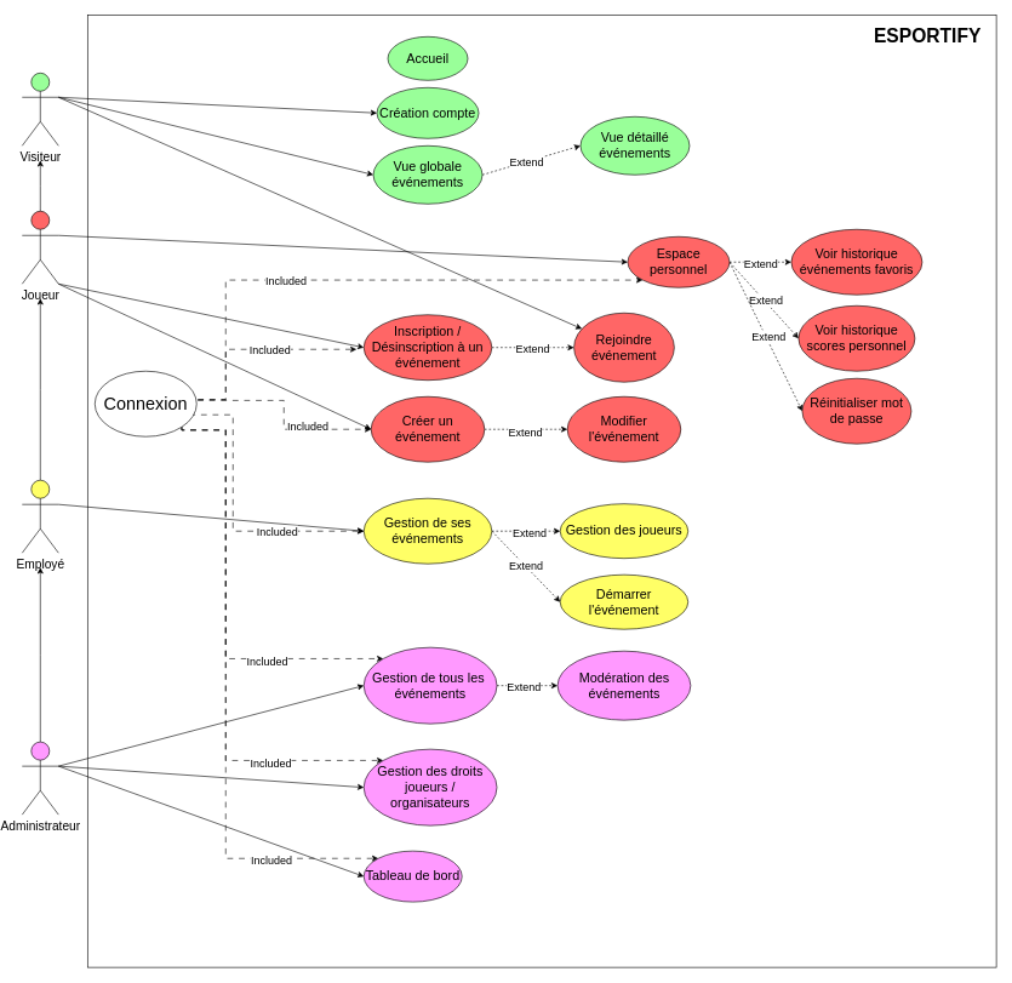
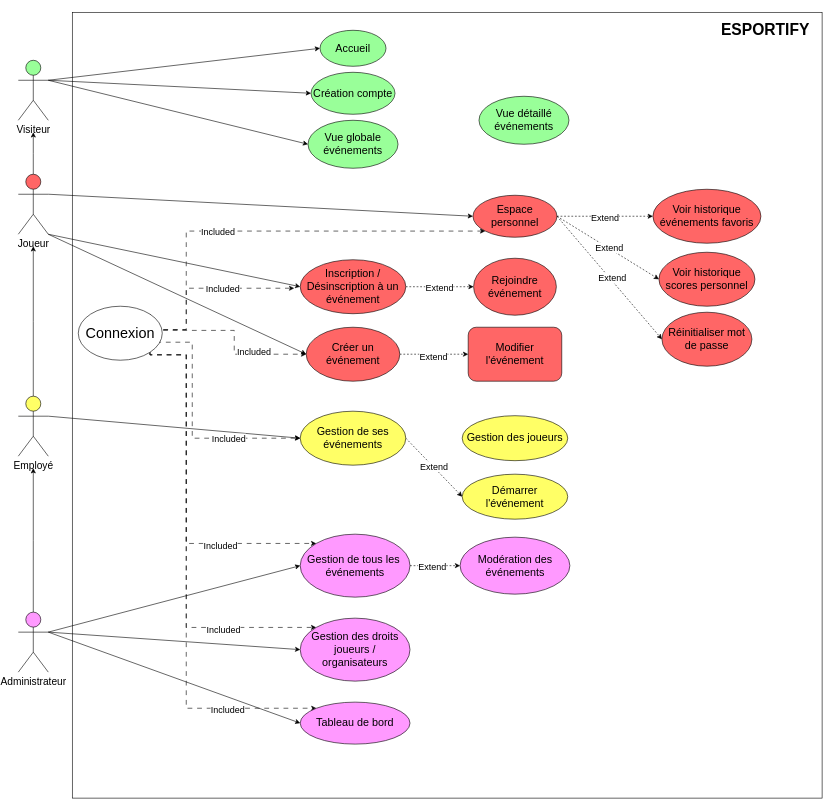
  <mxCell id="0" />
  <mxCell id="1" parent="0" />
  <mxCell id="2" value="&amp;nbsp; &amp;nbsp; &amp;nbsp; &amp;nbsp;&amp;nbsp; " style="rounded=0;whiteSpace=wrap;html=1;" parent="1" vertex="1"><mxGeometry x="110" y="20" width="1250" height="1310" as="geometry" /></mxCell>
  <mxCell id="3" value="&lt;font style=&quot;font-size: 26px;&quot;&gt;&lt;b style=&quot;&quot;&gt;ESPORTIFY&lt;/b&gt;&lt;/font&gt;" style="text;html=1;align=center;verticalAlign=middle;resizable=0;points=[];autosize=1;strokeColor=none;fillColor=none;" parent="1" vertex="1"><mxGeometry x="1180" y="30" width="170" height="40" as="geometry" /></mxCell>
  <mxCell id="4" value="" style="edgeStyle=orthogonalEdgeStyle;rounded=0;orthogonalLoop=1;jettySize=auto;html=1;" parent="1" source="8" edge="1"><mxGeometry relative="1" as="geometry"><mxPoint x="45" y="780" as="targetPoint" /></mxGeometry></mxCell>
  <mxCell id="5" style="rounded=0;orthogonalLoop=1;jettySize=auto;html=1;exitX=1;exitY=0.333;exitDx=0;exitDy=0;exitPerimeter=0;entryX=0;entryY=0.5;entryDx=0;entryDy=0;" parent="1" source="8" target="69" edge="1"><mxGeometry relative="1" as="geometry" /></mxCell>
  <mxCell id="6" style="rounded=0;orthogonalLoop=1;jettySize=auto;html=1;exitX=1;exitY=0.333;exitDx=0;exitDy=0;exitPerimeter=0;entryX=0;entryY=0.5;entryDx=0;entryDy=0;" parent="1" source="8" target="70" edge="1"><mxGeometry relative="1" as="geometry" /></mxCell>
  <mxCell id="7" style="rounded=0;orthogonalLoop=1;jettySize=auto;html=1;exitX=1;exitY=0.333;exitDx=0;exitDy=0;exitPerimeter=0;entryX=0;entryY=0.5;entryDx=0;entryDy=0;" parent="1" source="8" target="71" edge="1"><mxGeometry relative="1" as="geometry" /></mxCell>
  <mxCell id="8" value="&lt;font style=&quot;font-size: 17px;&quot;&gt;Administrateur&lt;/font&gt;" style="shape=umlActor;verticalLabelPosition=bottom;verticalAlign=top;html=1;outlineConnect=0;fillColor=#FF99FF;" parent="1" vertex="1"><mxGeometry x="20" y="1020" width="50" height="100" as="geometry" /></mxCell>
  <mxCell id="9" value="" style="edgeStyle=orthogonalEdgeStyle;rounded=0;orthogonalLoop=1;jettySize=auto;html=1;" parent="1" source="11" edge="1"><mxGeometry relative="1" as="geometry"><mxPoint x="45" y="410" as="targetPoint" /></mxGeometry></mxCell>
  <mxCell id="10" style="rounded=0;orthogonalLoop=1;jettySize=auto;html=1;exitX=1;exitY=0.333;exitDx=0;exitDy=0;exitPerimeter=0;entryX=0;entryY=0.5;entryDx=0;entryDy=0;" parent="1" source="11" target="64" edge="1"><mxGeometry relative="1" as="geometry" /></mxCell>
  <mxCell id="11" value="&lt;font style=&quot;font-size: 17px;&quot;&gt;Employé&lt;/font&gt;" style="shape=umlActor;verticalLabelPosition=bottom;verticalAlign=top;html=1;outlineConnect=0;fillColor=#FFFF66;" parent="1" vertex="1"><mxGeometry x="20" y="660" width="50" height="100" as="geometry" /></mxCell>
  <mxCell id="12" value="" style="edgeStyle=orthogonalEdgeStyle;rounded=0;orthogonalLoop=1;jettySize=auto;html=1;" parent="1" source="16" edge="1"><mxGeometry relative="1" as="geometry"><mxPoint x="45" y="220" as="targetPoint" /></mxGeometry></mxCell>
  <mxCell id="13" style="rounded=0;orthogonalLoop=1;jettySize=auto;html=1;exitX=1;exitY=0.333;exitDx=0;exitDy=0;exitPerimeter=0;entryX=0;entryY=0.5;entryDx=0;entryDy=0;" parent="1" source="16" target="50" edge="1"><mxGeometry relative="1" as="geometry" /></mxCell>
  <mxCell id="14" style="rounded=0;orthogonalLoop=1;jettySize=auto;html=1;exitX=1;exitY=1;exitDx=0;exitDy=0;exitPerimeter=0;entryX=0;entryY=0.5;entryDx=0;entryDy=0;" parent="1" source="16" target="54" edge="1"><mxGeometry relative="1" as="geometry" /></mxCell>
  <mxCell id="15" style="rounded=0;orthogonalLoop=1;jettySize=auto;html=1;exitX=1;exitY=1;exitDx=0;exitDy=0;exitPerimeter=0;entryX=0;entryY=0.5;entryDx=0;entryDy=0;" parent="1" source="16" target="58" edge="1"><mxGeometry relative="1" as="geometry" /></mxCell>
  <mxCell id="16" value="&lt;font style=&quot;font-size: 17px;&quot;&gt;Joueur&lt;/font&gt;" style="shape=umlActor;verticalLabelPosition=bottom;verticalAlign=top;html=1;outlineConnect=0;strokeColor=#000000;fillColor=#FF6666;" parent="1" vertex="1"><mxGeometry x="20" y="290" width="50" height="100" as="geometry" /></mxCell>
- <mxCell id="17" style="rounded=0;orthogonalLoop=1;jettySize=auto;html=1;exitX=1;exitY=0.333;exitDx=0;exitDy=0;exitPerimeter=0;" parent="1" source="20" target="55" edge="1"><mxGeometry relative="1" as="geometry" /></mxCell>
+ <mxCell id="17" style="rounded=0;orthogonalLoop=1;jettySize=auto;html=1;exitX=1;exitY=0.333;exitDx=0;exitDy=0;exitPerimeter=0;entryX=0;entryY=0.5;entryDx=0;entryDy=0;" parent="1" source="20" target="21" edge="1"><mxGeometry relative="1" as="geometry" /></mxCell>
  <mxCell id="18" style="rounded=0;orthogonalLoop=1;jettySize=auto;html=1;exitX=1;exitY=0.333;exitDx=0;exitDy=0;exitPerimeter=0;entryX=0;entryY=0.5;entryDx=0;entryDy=0;" parent="1" source="20" target="22" edge="1"><mxGeometry relative="1" as="geometry" /></mxCell>
  <mxCell id="19" style="rounded=0;orthogonalLoop=1;jettySize=auto;html=1;exitX=1;exitY=0.333;exitDx=0;exitDy=0;exitPerimeter=0;entryX=0;entryY=0.5;entryDx=0;entryDy=0;" parent="1" source="20" target="25" edge="1"><mxGeometry relative="1" as="geometry" /></mxCell>
  <mxCell id="20" value="&lt;font style=&quot;font-size: 17px;&quot;&gt;Visiteur&lt;/font&gt;" style="shape=umlActor;verticalLabelPosition=bottom;verticalAlign=top;html=1;outlineConnect=0;fillColor=#99FF99;" parent="1" vertex="1"><mxGeometry x="20" y="100" width="50" height="100" as="geometry" /></mxCell>
  <mxCell id="21" value="&lt;font style=&quot;font-size: 18px;&quot;&gt;Accueil&lt;/font&gt;" style="ellipse;whiteSpace=wrap;html=1;fillColor=#99FF99;" parent="1" vertex="1"><mxGeometry x="523" y="50" width="110" height="60" as="geometry" /></mxCell>
  <mxCell id="22" value="&lt;font style=&quot;font-size: 18px;&quot;&gt;Création compte&lt;/font&gt;" style="ellipse;whiteSpace=wrap;html=1;fillColor=#99FF99;" parent="1" vertex="1"><mxGeometry x="508" y="120" width="140" height="70" as="geometry" /></mxCell>
- <mxCell id="23" style="rounded=0;orthogonalLoop=1;jettySize=auto;html=1;exitX=1;exitY=0.5;exitDx=0;exitDy=0;entryX=0;entryY=0.5;entryDx=0;entryDy=0;dashed=1;" parent="1" source="25" target="26" edge="1"><mxGeometry relative="1" as="geometry" /></mxCell>
- <mxCell id="24" value="&lt;font style=&quot;font-size: 15px;&quot;&gt;Extend&lt;/font&gt;" style="edgeLabel;html=1;align=center;verticalAlign=middle;resizable=0;points=[];" parent="23" vertex="1" connectable="0"><mxGeometry x="-0.117" relative="1" as="geometry"><mxPoint x="1" as="offset" /></mxGeometry></mxCell>
  <mxCell id="25" value="&lt;font style=&quot;font-size: 18px;&quot;&gt;Vue globale événements&lt;/font&gt;" style="ellipse;whiteSpace=wrap;html=1;fillColor=#99FF99;" parent="1" vertex="1"><mxGeometry x="503" y="200" width="150" height="80" as="geometry" /></mxCell>
  <mxCell id="26" value="&lt;font style=&quot;font-size: 18px;&quot;&gt;Vue détaillé événements&lt;/font&gt;" style="ellipse;whiteSpace=wrap;html=1;fillColor=#99FF99;" parent="1" vertex="1"><mxGeometry x="788" y="160" width="150" height="80" as="geometry" /></mxCell>
  <mxCell id="27" style="rounded=0;orthogonalLoop=1;jettySize=auto;html=1;exitX=1;exitY=0;exitDx=0;exitDy=0;entryX=0;entryY=1;entryDx=0;entryDy=0;edgeStyle=orthogonalEdgeStyle;dashed=1;dashPattern=8 8;" parent="1" source="41" target="50" edge="1"><mxGeometry relative="1" as="geometry"><Array as="points"><mxPoint x="300" y="549" /><mxPoint x="300" y="384" /></Array></mxGeometry></mxCell>
  <mxCell id="28" value="&lt;font style=&quot;font-size: 15px;&quot;&gt;Included&lt;/font&gt;" style="edgeLabel;html=1;align=center;verticalAlign=middle;resizable=0;points=[];" parent="27" vertex="1" connectable="0"><mxGeometry x="-0.191" y="-1" relative="1" as="geometry"><mxPoint as="offset" /></mxGeometry></mxCell>
  <mxCell id="29" style="edgeStyle=orthogonalEdgeStyle;rounded=0;orthogonalLoop=1;jettySize=auto;html=1;exitX=1;exitY=0;exitDx=0;exitDy=0;dashed=1;dashPattern=8 8;" parent="1" source="41" edge="1"><mxGeometry relative="1" as="geometry"><mxPoint x="480" y="480" as="targetPoint" /><Array as="points"><mxPoint x="300" y="549" /><mxPoint x="300" y="480" /></Array></mxGeometry></mxCell>
  <mxCell id="30" value="&lt;font style=&quot;font-size: 15px;&quot;&gt;Included&lt;/font&gt;" style="edgeLabel;html=1;align=center;verticalAlign=middle;resizable=0;points=[];" parent="29" vertex="1" connectable="0"><mxGeometry x="0.287" relative="1" as="geometry"><mxPoint as="offset" /></mxGeometry></mxCell>
  <mxCell id="31" style="edgeStyle=orthogonalEdgeStyle;rounded=0;orthogonalLoop=1;jettySize=auto;html=1;exitX=1.01;exitY=0.448;exitDx=0;exitDy=0;entryX=0;entryY=0.5;entryDx=0;entryDy=0;dashed=1;dashPattern=8 8;exitPerimeter=0;" parent="1" source="41" target="58" edge="1"><mxGeometry relative="1" as="geometry" /></mxCell>
  <mxCell id="32" value="&lt;font style=&quot;font-size: 15px;&quot;&gt;Included&lt;/font&gt;" style="edgeLabel;html=1;align=center;verticalAlign=middle;resizable=0;points=[];" parent="31" vertex="1" connectable="0"><mxGeometry x="0.376" y="6" relative="1" as="geometry"><mxPoint as="offset" /></mxGeometry></mxCell>
  <mxCell id="33" style="edgeStyle=orthogonalEdgeStyle;rounded=0;orthogonalLoop=1;jettySize=auto;html=1;entryX=0;entryY=0.5;entryDx=0;entryDy=0;dashed=1;dashPattern=8 8;" parent="1" target="64" edge="1"><mxGeometry relative="1" as="geometry"><mxPoint x="250" y="570" as="sourcePoint" /><Array as="points"><mxPoint x="310" y="570" /><mxPoint x="310" y="730" /></Array></mxGeometry></mxCell>
  <mxCell id="34" value="&lt;font style=&quot;font-size: 15px;&quot;&gt;Included&lt;/font&gt;" style="edgeLabel;html=1;align=center;verticalAlign=middle;resizable=0;points=[];" parent="33" vertex="1" connectable="0"><mxGeometry x="-0.327" y="-3" relative="1" as="geometry"><mxPoint x="63" y="85" as="offset" /></mxGeometry></mxCell>
  <mxCell id="35" style="edgeStyle=orthogonalEdgeStyle;rounded=0;orthogonalLoop=1;jettySize=auto;html=1;exitX=1;exitY=1;exitDx=0;exitDy=0;entryX=0;entryY=0;entryDx=0;entryDy=0;dashed=1;dashPattern=8 8;" parent="1" source="41" target="69" edge="1"><mxGeometry relative="1" as="geometry"><Array as="points"><mxPoint x="300" y="591" /><mxPoint x="300" y="905" /></Array></mxGeometry></mxCell>
  <mxCell id="36" value="&lt;font style=&quot;font-size: 15px;&quot;&gt;Included&lt;/font&gt;" style="edgeLabel;html=1;align=center;verticalAlign=middle;resizable=0;points=[];" parent="35" vertex="1" connectable="0"><mxGeometry x="0.464" y="-3" relative="1" as="geometry"><mxPoint as="offset" /></mxGeometry></mxCell>
  <mxCell id="37" style="edgeStyle=orthogonalEdgeStyle;rounded=0;orthogonalLoop=1;jettySize=auto;html=1;exitX=1;exitY=1;exitDx=0;exitDy=0;entryX=0;entryY=0;entryDx=0;entryDy=0;dashed=1;dashPattern=8 8;" parent="1" source="41" target="70" edge="1"><mxGeometry relative="1" as="geometry"><Array as="points"><mxPoint x="300" y="591" /><mxPoint x="300" y="1045" /></Array></mxGeometry></mxCell>
  <mxCell id="38" value="&lt;font style=&quot;font-size: 15px;&quot;&gt;Included&lt;/font&gt;" style="edgeLabel;html=1;align=center;verticalAlign=middle;resizable=0;points=[];" parent="37" vertex="1" connectable="0"><mxGeometry x="0.579" y="-3" relative="1" as="geometry"><mxPoint as="offset" /></mxGeometry></mxCell>
  <mxCell id="39" style="edgeStyle=orthogonalEdgeStyle;rounded=0;orthogonalLoop=1;jettySize=auto;html=1;exitX=1;exitY=1;exitDx=0;exitDy=0;entryX=0;entryY=0;entryDx=0;entryDy=0;dashed=1;dashPattern=8 8;" parent="1" source="41" target="71" edge="1"><mxGeometry relative="1" as="geometry"><Array as="points"><mxPoint x="300" y="591" /><mxPoint x="300" y="1180" /></Array></mxGeometry></mxCell>
  <mxCell id="40" value="&lt;font style=&quot;font-size: 15px;&quot;&gt;Included&lt;/font&gt;" style="edgeLabel;html=1;align=center;verticalAlign=middle;resizable=0;points=[];" parent="39" vertex="1" connectable="0"><mxGeometry x="0.658" y="-1" relative="1" as="geometry"><mxPoint as="offset" /></mxGeometry></mxCell>
  <mxCell id="41" value="&lt;font style=&quot;font-size: 24px;&quot;&gt;Connexion&lt;/font&gt;" style="ellipse;whiteSpace=wrap;html=1;" parent="1" vertex="1"><mxGeometry x="120" y="510" width="140" height="90" as="geometry" /></mxCell>
  <mxCell id="42" value="&lt;font style=&quot;font-size: 18px;&quot;&gt;Voir historique événements favoris&lt;/font&gt;" style="ellipse;whiteSpace=wrap;html=1;fillColor=#FF6666;" parent="1" vertex="1"><mxGeometry x="1078" y="315" width="180" height="90" as="geometry" /></mxCell>
  <mxCell id="43" value="&lt;font style=&quot;font-size: 18px;&quot;&gt;Voir historique scores personnel&lt;/font&gt;" style="ellipse;whiteSpace=wrap;html=1;fillColor=#FF6666;" parent="1" vertex="1"><mxGeometry x="1088" y="420" width="160" height="90" as="geometry" /></mxCell>
  <mxCell id="44" style="rounded=0;orthogonalLoop=1;jettySize=auto;html=1;exitX=1;exitY=0.5;exitDx=0;exitDy=0;entryX=0;entryY=0.5;entryDx=0;entryDy=0;dashed=1;" parent="1" source="50" target="42" edge="1"><mxGeometry relative="1" as="geometry" /></mxCell>
  <mxCell id="45" value="&lt;font style=&quot;font-size: 15px;&quot;&gt;Extend&lt;/font&gt;" style="edgeLabel;html=1;align=center;verticalAlign=middle;resizable=0;points=[];" parent="44" vertex="1" connectable="0"><mxGeometry x="-0.015" y="-1" relative="1" as="geometry"><mxPoint as="offset" /></mxGeometry></mxCell>
  <mxCell id="46" style="rounded=0;orthogonalLoop=1;jettySize=auto;html=1;exitX=1;exitY=0.5;exitDx=0;exitDy=0;entryX=0;entryY=0.5;entryDx=0;entryDy=0;dashed=1;" parent="1" source="50" target="43" edge="1"><mxGeometry relative="1" as="geometry" /></mxCell>
  <mxCell id="47" value="&lt;font style=&quot;font-size: 15px;&quot;&gt;Extend&lt;/font&gt;" style="edgeLabel;html=1;align=center;verticalAlign=middle;resizable=0;points=[];" parent="46" vertex="1" connectable="0"><mxGeometry x="0.015" y="2" relative="1" as="geometry"><mxPoint as="offset" /></mxGeometry></mxCell>
  <mxCell id="48" style="rounded=0;orthogonalLoop=1;jettySize=auto;html=1;exitX=1;exitY=0.5;exitDx=0;exitDy=0;entryX=0;entryY=0.5;entryDx=0;entryDy=0;dashed=1;" parent="1" source="50" target="51" edge="1"><mxGeometry relative="1" as="geometry" /></mxCell>
  <mxCell id="49" value="&lt;font style=&quot;font-size: 15px;&quot;&gt;Extend&lt;/font&gt;" style="edgeLabel;html=1;align=center;verticalAlign=middle;resizable=0;points=[];" parent="48" vertex="1" connectable="0"><mxGeometry x="0.019" y="3" relative="1" as="geometry"><mxPoint y="-1" as="offset" /></mxGeometry></mxCell>
- <mxCell id="50" value="&lt;font style=&quot;font-size: 18px;&quot;&gt;Espace personnel&lt;/font&gt;" style="ellipse;whiteSpace=wrap;html=1;fillColor=#FF6666;" parent="1" vertex="1"><mxGeometry x="853" y="325" width="140" height="70" as="geometry" /></mxCell>
+ <mxCell id="50" value="&lt;font style=&quot;font-size: 18px;&quot;&gt;Espace personnel&lt;/font&gt;" style="ellipse;whiteSpace=wrap;html=1;fillColor=#FF6666;" parent="1" vertex="1"><mxGeometry x="778" y="325" width="140" height="70" as="geometry" /></mxCell>
  <mxCell id="51" value="&lt;font style=&quot;font-size: 18px;&quot;&gt;Réinitialiser mot de passe&lt;/font&gt;" style="ellipse;whiteSpace=wrap;html=1;fillColor=#FF6666;" parent="1" vertex="1"><mxGeometry x="1093" y="520" width="150" height="90" as="geometry" /></mxCell>
  <mxCell id="52" style="rounded=0;orthogonalLoop=1;jettySize=auto;html=1;exitX=1;exitY=0.5;exitDx=0;exitDy=0;entryX=0;entryY=0.5;entryDx=0;entryDy=0;dashed=1;" parent="1" source="54" target="55" edge="1"><mxGeometry relative="1" as="geometry" /></mxCell>
  <mxCell id="53" value="&lt;font style=&quot;font-size: 15px;&quot;&gt;Extend&lt;/font&gt;" style="edgeLabel;html=1;align=center;verticalAlign=middle;resizable=0;points=[];" parent="52" vertex="1" connectable="0"><mxGeometry x="-0.008" relative="1" as="geometry"><mxPoint x="-1" y="1" as="offset" /></mxGeometry></mxCell>
  <mxCell id="54" value="&lt;font style=&quot;font-size: 18px;&quot;&gt;Inscription / Désinscription à un événement&lt;/font&gt;" style="ellipse;whiteSpace=wrap;html=1;fillColor=#FF6666;" parent="1" vertex="1"><mxGeometry x="490" y="432.5" width="176" height="90" as="geometry" /></mxCell>
  <mxCell id="55" value="&lt;font style=&quot;font-size: 18px;&quot;&gt;Rejoindre événement&lt;/font&gt;" style="ellipse;whiteSpace=wrap;html=1;fillColor=#FF6666;" parent="1" vertex="1"><mxGeometry x="779" y="430" width="138" height="95" as="geometry" /></mxCell>
  <mxCell id="56" style="rounded=0;orthogonalLoop=1;jettySize=auto;html=1;exitX=1;exitY=0.5;exitDx=0;exitDy=0;entryX=0;entryY=0.5;entryDx=0;entryDy=0;dashed=1;" parent="1" source="58" target="59" edge="1"><mxGeometry relative="1" as="geometry" /></mxCell>
  <mxCell id="57" value="&lt;font style=&quot;font-size: 15px;&quot;&gt;Extend&lt;/font&gt;" style="edgeLabel;html=1;align=center;verticalAlign=middle;resizable=0;points=[];" parent="56" vertex="1" connectable="0"><mxGeometry x="-0.036" y="-3" relative="1" as="geometry"><mxPoint as="offset" /></mxGeometry></mxCell>
  <mxCell id="58" value="&lt;font style=&quot;font-size: 18px;&quot;&gt;Créer un événement&lt;/font&gt;" style="ellipse;whiteSpace=wrap;html=1;fillColor=#FF6666;" parent="1" vertex="1"><mxGeometry x="500" y="545" width="156" height="90" as="geometry" /></mxCell>
- <mxCell id="59" value="&lt;font style=&quot;font-size: 18px;&quot;&gt;Modifier l'événement&lt;/font&gt;" style="ellipse;whiteSpace=wrap;html=1;fillColor=#FF6666;" parent="1" vertex="1"><mxGeometry x="770" y="545" width="156" height="90" as="geometry" /></mxCell>
- <mxCell id="60" style="rounded=0;orthogonalLoop=1;jettySize=auto;html=1;exitX=1;exitY=0.5;exitDx=0;exitDy=0;entryX=0;entryY=0.5;entryDx=0;entryDy=0;dashed=1;" parent="1" source="64" target="65" edge="1"><mxGeometry relative="1" as="geometry" /></mxCell>
- <mxCell id="61" value="&lt;font style=&quot;font-size: 15px;&quot;&gt;Extend&lt;/font&gt;" style="edgeLabel;html=1;align=center;verticalAlign=middle;resizable=0;points=[];" parent="60" vertex="1" connectable="0"><mxGeometry x="0.069" y="-1" relative="1" as="geometry"><mxPoint x="1" as="offset" /></mxGeometry></mxCell>
+ <mxCell id="59" value="&lt;font style=&quot;font-size: 18px;&quot;&gt;Modifier l'événement&lt;/font&gt;" style="whiteSpace=wrap;html=1;fillColor=#FF6666;rounded=1;" parent="1" vertex="1"><mxGeometry x="770" y="545" width="156" height="90" as="geometry" /></mxCell>
  <mxCell id="62" style="rounded=0;orthogonalLoop=1;jettySize=auto;html=1;exitX=1;exitY=0.5;exitDx=0;exitDy=0;entryX=0;entryY=0.5;entryDx=0;entryDy=0;dashed=1;" parent="1" source="64" target="66" edge="1"><mxGeometry relative="1" as="geometry" /></mxCell>
  <mxCell id="63" value="&lt;font style=&quot;font-size: 15px;&quot;&gt;Extend&lt;/font&gt;" style="edgeLabel;html=1;align=center;verticalAlign=middle;resizable=0;points=[];" parent="62" vertex="1" connectable="0"><mxGeometry x="-0.032" y="1" relative="1" as="geometry"><mxPoint as="offset" /></mxGeometry></mxCell>
  <mxCell id="64" value="&lt;font style=&quot;font-size: 18px;&quot;&gt;Gestion de ses événements&lt;/font&gt;" style="ellipse;whiteSpace=wrap;html=1;fillColor=#FFFF66;" parent="1" vertex="1"><mxGeometry x="490" y="685" width="176" height="90" as="geometry" /></mxCell>
  <mxCell id="65" value="&lt;font style=&quot;font-size: 18px;&quot;&gt;Gestion des joueurs&lt;/font&gt;" style="ellipse;whiteSpace=wrap;html=1;fillColor=#FFFF66;" parent="1" vertex="1"><mxGeometry x="760" y="692.5" width="176" height="75" as="geometry" /></mxCell>
  <mxCell id="66" value="&lt;font style=&quot;font-size: 18px;&quot;&gt;Démarrer l'événement&lt;/font&gt;" style="ellipse;whiteSpace=wrap;html=1;fillColor=#FFFF66;" parent="1" vertex="1"><mxGeometry x="760" y="790" width="176" height="75" as="geometry" /></mxCell>
  <mxCell id="67" style="rounded=0;orthogonalLoop=1;jettySize=auto;html=1;exitX=1;exitY=0.5;exitDx=0;exitDy=0;entryX=0;entryY=0.5;entryDx=0;entryDy=0;dashed=1;" parent="1" source="69" target="72" edge="1"><mxGeometry relative="1" as="geometry" /></mxCell>
  <mxCell id="68" value="&lt;font style=&quot;font-size: 15px;&quot;&gt;Extend&lt;/font&gt;" style="edgeLabel;html=1;align=center;verticalAlign=middle;resizable=0;points=[];" parent="67" vertex="1" connectable="0"><mxGeometry x="-0.138" y="-2" relative="1" as="geometry"><mxPoint as="offset" /></mxGeometry></mxCell>
  <mxCell id="69" value="&lt;font style=&quot;font-size: 18px;&quot;&gt;Gestion de tous les&amp;nbsp; événements&lt;/font&gt;" style="ellipse;whiteSpace=wrap;html=1;fillColor=#FF99FF;" parent="1" vertex="1"><mxGeometry x="490" y="890" width="183" height="105" as="geometry" /></mxCell>
  <mxCell id="70" value="&lt;font style=&quot;font-size: 18px;&quot;&gt;Gestion des droits joueurs / organisateurs&lt;/font&gt;" style="ellipse;whiteSpace=wrap;html=1;fillColor=#FF99FF;" parent="1" vertex="1"><mxGeometry x="490" y="1030" width="183" height="105" as="geometry" /></mxCell>
- <mxCell id="71" value="&lt;font style=&quot;font-size: 18px;&quot;&gt;Tableau de bord&lt;/font&gt;" style="ellipse;whiteSpace=wrap;html=1;fillColor=#FF99FF;" parent="1" vertex="1"><mxGeometry x="490" y="1170" width="135" height="70" as="geometry" /></mxCell>
+ <mxCell id="71" value="&lt;font style=&quot;font-size: 18px;&quot;&gt;Tableau de bord&lt;/font&gt;" style="ellipse;whiteSpace=wrap;html=1;fillColor=#FF99FF;" parent="1" vertex="1"><mxGeometry x="490" y="1170" width="183" height="70" as="geometry" /></mxCell>
  <mxCell id="72" value="&lt;font style=&quot;font-size: 18px;&quot;&gt;Modération des événements&lt;/font&gt;" style="ellipse;whiteSpace=wrap;html=1;fillColor=#FF99FF;" parent="1" vertex="1"><mxGeometry x="756.5" y="895" width="183" height="95" as="geometry" /></mxCell>
